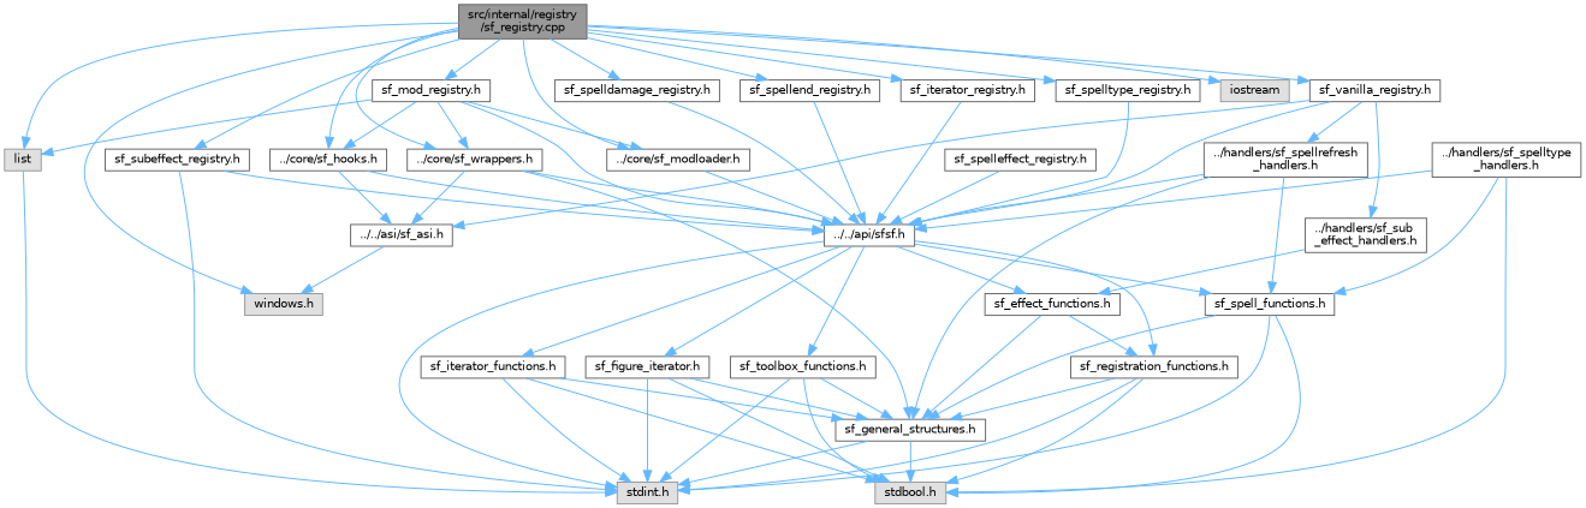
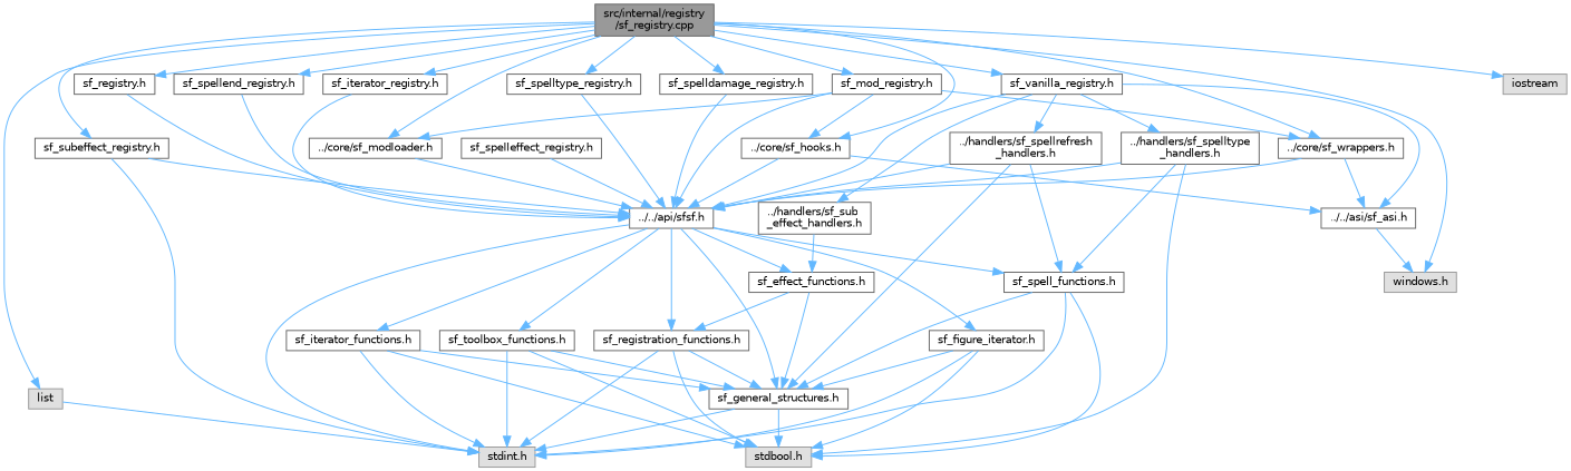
  digraph {
    node [color=grey40 fillcolor=white fontname=Helvetica fontsize=10 shape=box style=filled]
    edge [color=steelblue1 fontname=Helvetica fontsize=10 labelfontname=Helvetica labelfontsize=10 style=solid]
    n1 [color=gray40 fillcolor=grey60 fontcolor=black height=0.2 label="src/internal/registry\l/sf_registry.cpp" width=0.4]
    n2 [height=0.2 label="../core/sf_modloader.h" width=0.4]
    n3 [height=0.2 label="../core/sf_wrappers.h" width=0.4]
    n4 [color=grey60 fillcolor="#E0E0E0" height=0.2 label="windows.h" width=0.4]
    n5 [height=0.2 label="../core/sf_hooks.h" width=0.4]
+   n6 [height=0.2 label="sf_registry.h" width=0.4]
    n7 [height=0.2 label="sf_spelltype_registry.h" width=0.4]
    n8 [height=0.2 label="sf_spellend_registry.h" width=0.4]
    n9 [height=0.2 label="sf_iterator_registry.h" width=0.4]
    n10 [height=0.2 label="sf_mod_registry.h" width=0.4]
    n11 [height=0.2 label="sf_subeffect_registry.h" width=0.4]
    n12 [height=0.2 label="sf_vanilla_registry.h" width=0.4]
    n13 [height=0.2 label="sf_spelldamage_registry.h" width=0.4]
    n14 [color=grey60 fillcolor="#E0E0E0" height=0.2 label=iostream width=0.4]
    n15 [color=grey60 fillcolor="#E0E0E0" height=0.2 label=list width=0.4]
    n16 [height=0.2 label="../../api/sfsf.h" width=0.4]
    n17 [height=0.2 label="../../asi/sf_asi.h" width=0.4]
    n18 [height=0.2 label="sf_spelleffect_registry.h" width=0.4]
    n19 [color=grey60 fillcolor="#E0E0E0" height=0.2 label="stdint.h" width=0.4]
    n20 [height=0.2 label="../handlers/sf_spelltype\l_handlers.h" width=0.4]
    n21 [height=0.2 label="../handlers/sf_spellrefresh\l_handlers.h" width=0.4]
    n22 [height=0.2 label="../handlers/sf_sub\l_effect_handlers.h" width=0.4]
    n23 [height=0.2 label="sf_general_structures.h" width=0.4]
    n24 [height=0.2 label="sf_figure_iterator.h" width=0.4]
    n25 [height=0.2 label="sf_iterator_functions.h" width=0.4]
    n26 [height=0.2 label="sf_spell_functions.h" width=0.4]
    n27 [height=0.2 label="sf_effect_functions.h" width=0.4]
    n28 [height=0.2 label="sf_toolbox_functions.h" width=0.4]
    n29 [height=0.2 label="sf_registration_functions.h" width=0.4]
    n30 [color=grey60 fillcolor="#E0E0E0" height=0.2 label="stdbool.h" width=0.4]
    n1 -> n2
    n1 -> n3
    n1 -> n4
    n1 -> n5
+   n1 -> n6
    n1 -> n7
    n1 -> n8
    n1 -> n9
    n1 -> n10
    n1 -> n11
    n1 -> n12
    n1 -> n13
    n1 -> n14
    n1 -> n15
    n2 -> n16
    n3 -> n16
    n3 -> n17
    n5 -> n16
    n5 -> n17
+   n6 -> n16
    n7 -> n16
    n8 -> n16
    n9 -> n16
    n10 -> n2
    n10 -> n3
    n10 -> n5
-   n10 -> n15
    n10 -> n16
    n11 -> n16
    n11 -> n19
    n12 -> n16
    n12 -> n17
+   n12 -> n20
    n12 -> n21
    n12 -> n22
    n13 -> n16
    n15 -> n19
    n16 -> n19
-   n3 -> n23
+   n16 -> n23
    n16 -> n24
    n16 -> n25
    n16 -> n26
    n16 -> n27
    n16 -> n28
    n16 -> n29
    n17 -> n4
    n18 -> n16
    n20 -> n16
    n20 -> n26
    n20 -> n30
    n21 -> n16
    n21 -> n23
    n21 -> n26
    n22 -> n27
    n23 -> n19
    n23 -> n30
    n24 -> n19
    n24 -> n23
    n24 -> n30
    n25 -> n19
    n25 -> n23
    n25 -> n30
    n26 -> n19
    n26 -> n23
    n26 -> n30
    n27 -> n23
    n27 -> n29
    n28 -> n19
    n28 -> n23
    n28 -> n30
    n29 -> n19
    n29 -> n23
    n29 -> n30
  }
